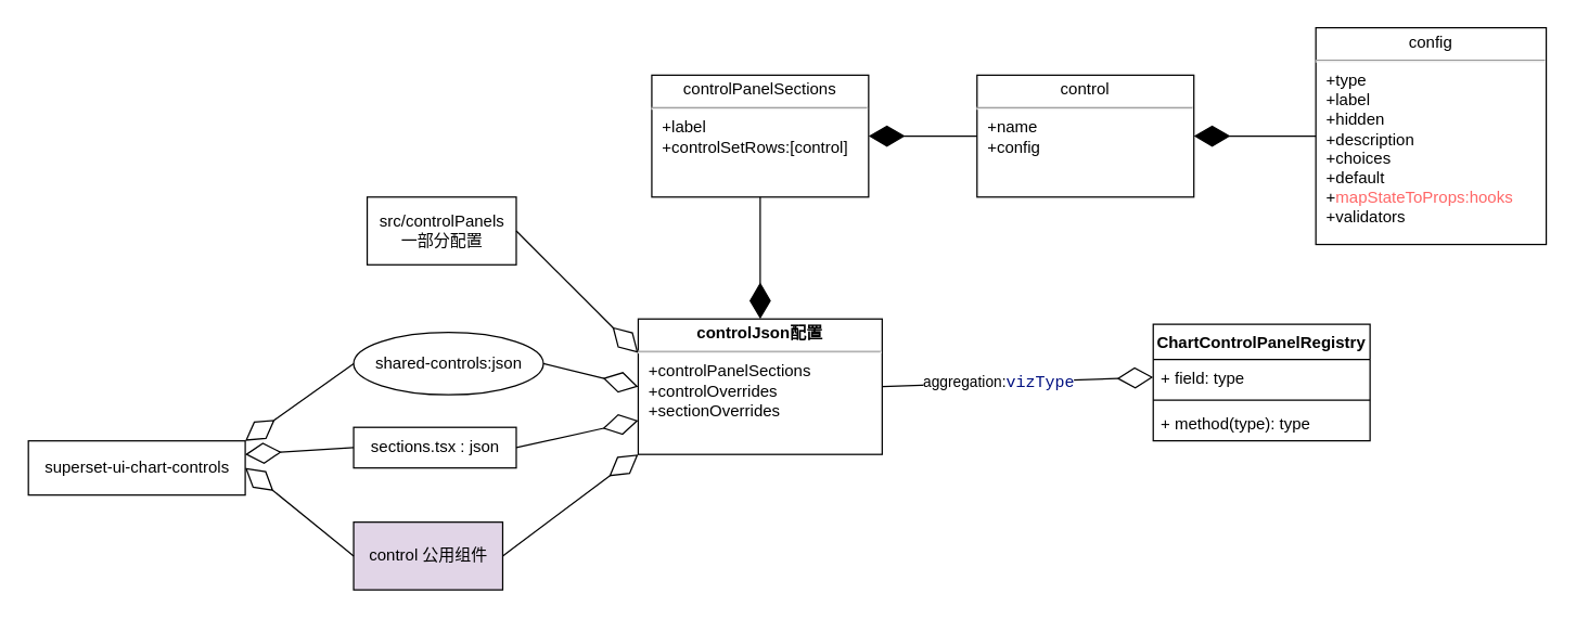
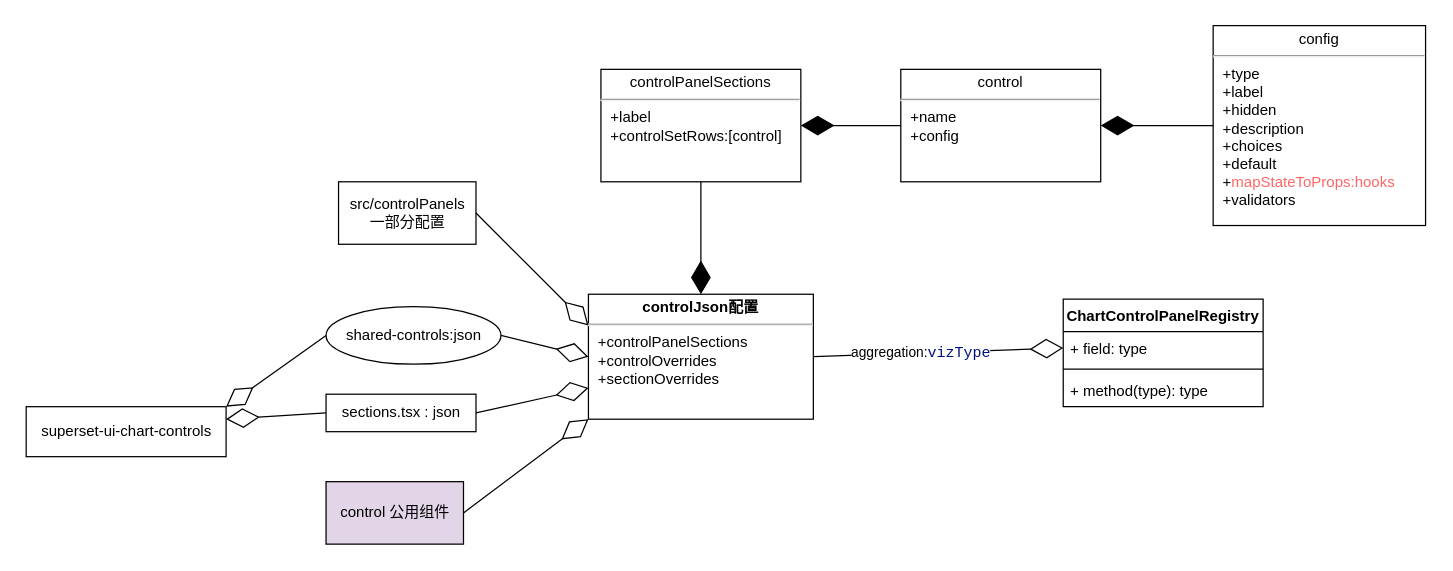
  <mxCell id="0" />
  <mxCell id="1" parent="0" />
  <mxCell id="2" value="ChartControlPanelRegistry" style="swimlane;fontStyle=1;align=center;verticalAlign=top;childLayout=stackLayout;horizontal=1;startSize=26;horizontalStack=0;resizeParent=1;resizeParentMax=0;resizeLast=0;collapsible=1;marginBottom=0;" vertex="1" parent="1"><mxGeometry x="850" y="239" width="160" height="86" as="geometry" /></mxCell>
  <mxCell id="3" value="+ field: type" style="text;strokeColor=none;fillColor=none;align=left;verticalAlign=top;spacingLeft=4;spacingRight=4;overflow=hidden;rotatable=0;points=[[0,0.5],[1,0.5]];portConstraint=eastwest;" vertex="1" parent="2"><mxGeometry y="26" width="160" height="26" as="geometry" /></mxCell>
  <mxCell id="4" value="" style="line;strokeWidth=1;fillColor=none;align=left;verticalAlign=middle;spacingTop=-1;spacingLeft=3;spacingRight=3;rotatable=0;labelPosition=right;points=[];portConstraint=eastwest;" vertex="1" parent="2"><mxGeometry y="52" width="160" height="8" as="geometry" /></mxCell>
  <mxCell id="5" value="+ method(type): type" style="text;strokeColor=none;fillColor=none;align=left;verticalAlign=top;spacingLeft=4;spacingRight=4;overflow=hidden;rotatable=0;points=[[0,0.5],[1,0.5]];portConstraint=eastwest;" vertex="1" parent="2"><mxGeometry y="60" width="160" height="26" as="geometry" /></mxCell>
  <mxCell id="6" value="" style="endArrow=diamondThin;endFill=0;endSize=24;html=1;rounded=0;entryX=0;entryY=0.5;entryDx=0;entryDy=0;exitX=1;exitY=0.5;exitDx=0;exitDy=0;" edge="1" parent="1" source="20" target="3"><mxGeometry width="160" relative="1" as="geometry"><mxPoint x="570" y="258" as="sourcePoint" /><mxPoint x="620" y="257.5" as="targetPoint" /></mxGeometry></mxCell>
  <mxCell id="7" value="aggregation:&lt;span style=&quot;color: rgb(0 , 16 , 128) ; font-family: &amp;#34;menlo&amp;#34; , &amp;#34;monaco&amp;#34; , &amp;#34;courier new&amp;#34; , monospace ; font-size: 12px&quot;&gt;vizType&lt;/span&gt;" style="edgeLabel;html=1;align=center;verticalAlign=middle;resizable=0;points=[];" vertex="1" connectable="0" parent="6"><mxGeometry x="-0.144" y="-1" relative="1" as="geometry"><mxPoint as="offset" /></mxGeometry></mxCell>
  <mxCell id="8" value="src/controlPanels&lt;br&gt;一部分配置" style="html=1;" vertex="1" parent="1"><mxGeometry x="270" y="145" width="110" height="50" as="geometry" /></mxCell>
  <mxCell id="9" value="superset-ui-chart-controls" style="html=1;" vertex="1" parent="1"><mxGeometry x="20" y="325" width="160" height="40" as="geometry" /></mxCell>
  <mxCell id="10" value="control 公用组件" style="html=1;fillColor=#e1d5e7;" vertex="1" parent="1"><mxGeometry x="260" y="385" width="110" height="50" as="geometry" /></mxCell>
- <mxCell id="11" value="" style="endArrow=diamondThin;endFill=0;endSize=24;html=1;rounded=0;entryX=1;entryY=0.5;entryDx=0;entryDy=0;exitX=0;exitY=0.5;exitDx=0;exitDy=0;" edge="1" parent="1" source="10" target="9"><mxGeometry width="160" relative="1" as="geometry"><mxPoint x="560" y="145" as="sourcePoint" /><mxPoint x="720" y="145" as="targetPoint" /></mxGeometry></mxCell>
  <mxCell id="12" value="sections.tsx : json" style="html=1;" vertex="1" parent="1"><mxGeometry x="260" y="315" width="120" height="30" as="geometry" /></mxCell>
  <mxCell id="13" value="shared-controls:json" style="ellipse;html=1;" vertex="1" parent="1"><mxGeometry x="260" y="245" width="140" height="46" as="geometry" /></mxCell>
  <mxCell id="14" value="" style="endArrow=diamondThin;endFill=0;endSize=24;html=1;rounded=0;entryX=1;entryY=0.25;entryDx=0;entryDy=0;exitX=0;exitY=0.5;exitDx=0;exitDy=0;" edge="1" parent="1" source="12" target="9"><mxGeometry width="160" relative="1" as="geometry"><mxPoint x="290" y="410" as="sourcePoint" /><mxPoint x="210" y="295" as="targetPoint" /></mxGeometry></mxCell>
  <mxCell id="15" value="" style="endArrow=diamondThin;endFill=0;endSize=24;html=1;rounded=0;entryX=1;entryY=0;entryDx=0;entryDy=0;exitX=0;exitY=0.5;exitDx=0;exitDy=0;" edge="1" parent="1" source="13" target="9"><mxGeometry width="160" relative="1" as="geometry"><mxPoint x="280" y="430" as="sourcePoint" /><mxPoint x="200" y="315" as="targetPoint" /></mxGeometry></mxCell>
  <mxCell id="16" value="" style="endArrow=diamondThin;endFill=0;endSize=24;html=1;rounded=0;entryX=0;entryY=1;entryDx=0;entryDy=0;exitX=1;exitY=0.5;exitDx=0;exitDy=0;" edge="1" parent="1" source="10" target="20"><mxGeometry width="160" relative="1" as="geometry"><mxPoint x="570" y="378" as="sourcePoint" /><mxPoint x="460" y="258" as="targetPoint" /></mxGeometry></mxCell>
  <mxCell id="17" value="" style="endArrow=diamondThin;endFill=0;endSize=24;html=1;rounded=0;exitX=1;exitY=0.5;exitDx=0;exitDy=0;entryX=0;entryY=0.75;entryDx=0;entryDy=0;" edge="1" parent="1" source="12" target="20"><mxGeometry width="160" relative="1" as="geometry"><mxPoint x="510" y="415" as="sourcePoint" /><mxPoint x="460" y="255" as="targetPoint" /></mxGeometry></mxCell>
  <mxCell id="18" value="" style="endArrow=diamondThin;endFill=0;endSize=24;html=1;rounded=0;exitX=1;exitY=0.5;exitDx=0;exitDy=0;entryX=0;entryY=0.25;entryDx=0;entryDy=0;" edge="1" parent="1" source="8" target="20"><mxGeometry width="160" relative="1" as="geometry"><mxPoint x="410" y="145" as="sourcePoint" /><mxPoint x="460" y="233" as="targetPoint" /></mxGeometry></mxCell>
  <mxCell id="19" value="" style="endArrow=diamondThin;endFill=0;endSize=24;html=1;rounded=0;exitX=1;exitY=0.5;exitDx=0;exitDy=0;entryX=0;entryY=0.5;entryDx=0;entryDy=0;" edge="1" parent="1" source="13" target="20"><mxGeometry width="160" relative="1" as="geometry"><mxPoint x="560" y="505" as="sourcePoint" /><mxPoint x="460" y="245.5" as="targetPoint" /></mxGeometry></mxCell>
  <mxCell id="20" value="&lt;p style=&quot;margin: 4px 0px 0px ; text-align: center&quot;&gt;&lt;b&gt;controlJson配置&lt;/b&gt;&lt;/p&gt;&lt;hr&gt;&lt;p style=&quot;margin: 0px ; margin-left: 8px&quot;&gt;+controlPanelSections&lt;br&gt;+controlOverrides&lt;br&gt;&lt;/p&gt;&lt;p style=&quot;margin: 0px ; margin-left: 8px&quot;&gt;+sectionOverrides&lt;/p&gt;" style="verticalAlign=top;align=left;overflow=fill;fontSize=12;fontFamily=Helvetica;html=1;" vertex="1" parent="1"><mxGeometry x="470" y="235" width="180" height="100" as="geometry" /></mxCell>
  <mxCell id="21" value="&lt;p style=&quot;margin: 4px 0px 0px ; text-align: center&quot;&gt;controlPanelSections&lt;/p&gt;&lt;hr&gt;&lt;p style=&quot;margin: 0px ; margin-left: 8px&quot;&gt;+label&lt;/p&gt;&lt;p style=&quot;margin: 0px ; margin-left: 8px&quot;&gt;+controlSetRows:[control]&lt;/p&gt;" style="verticalAlign=top;align=left;overflow=fill;fontSize=12;fontFamily=Helvetica;html=1;" vertex="1" parent="1"><mxGeometry x="480" y="55" width="160" height="90" as="geometry" /></mxCell>
  <mxCell id="22" value="" style="endArrow=diamondThin;endFill=1;endSize=24;html=1;rounded=0;exitX=0.5;exitY=1;exitDx=0;exitDy=0;entryX=0.5;entryY=0;entryDx=0;entryDy=0;" edge="1" parent="1" source="21" target="20"><mxGeometry width="160" relative="1" as="geometry"><mxPoint x="490" y="375" as="sourcePoint" /><mxPoint x="650" y="375" as="targetPoint" /></mxGeometry></mxCell>
  <mxCell id="23" value="&lt;p style=&quot;margin: 4px 0px 0px ; text-align: center&quot;&gt;control&lt;/p&gt;&lt;hr&gt;&lt;p style=&quot;margin: 0px ; margin-left: 8px&quot;&gt;+name&lt;/p&gt;&lt;p style=&quot;margin: 0px ; margin-left: 8px&quot;&gt;+config&lt;/p&gt;" style="verticalAlign=top;align=left;overflow=fill;fontSize=12;fontFamily=Helvetica;html=1;" vertex="1" parent="1"><mxGeometry x="720" y="55" width="160" height="90" as="geometry" /></mxCell>
  <mxCell id="24" value="&lt;p style=&quot;margin: 4px 0px 0px ; text-align: center&quot;&gt;config&lt;/p&gt;&lt;hr&gt;&lt;p style=&quot;margin: 0px ; margin-left: 8px&quot;&gt;+type&lt;br style=&quot;padding: 0px ; margin: 0px&quot;&gt;+label&lt;br style=&quot;padding: 0px ; margin: 0px&quot;&gt;+hidden&lt;br style=&quot;padding: 0px ; margin: 0px&quot;&gt;+description&lt;br style=&quot;padding: 0px ; margin: 0px&quot;&gt;+choices&lt;br style=&quot;padding: 0px ; margin: 0px&quot;&gt;+default&lt;br style=&quot;padding: 0px ; margin: 0px&quot;&gt;+&lt;font color=&quot;#ff6666&quot;&gt;mapStateToProps:hooks&lt;/font&gt;&lt;br style=&quot;padding: 0px ; margin: 0px&quot;&gt;+validators&lt;br&gt;&lt;/p&gt;" style="verticalAlign=top;align=left;overflow=fill;fontSize=12;fontFamily=Helvetica;html=1;" vertex="1" parent="1"><mxGeometry x="970" y="20" width="170" height="160" as="geometry" /></mxCell>
  <mxCell id="25" value="" style="endArrow=diamondThin;endFill=1;endSize=24;html=1;rounded=0;exitX=0;exitY=0.5;exitDx=0;exitDy=0;entryX=1;entryY=0.5;entryDx=0;entryDy=0;" edge="1" parent="1" source="23" target="21"><mxGeometry width="160" relative="1" as="geometry"><mxPoint x="570" y="155" as="sourcePoint" /><mxPoint x="570" y="245" as="targetPoint" /></mxGeometry></mxCell>
  <mxCell id="26" value="" style="endArrow=diamondThin;endFill=1;endSize=24;html=1;rounded=0;exitX=0;exitY=0.5;exitDx=0;exitDy=0;entryX=1;entryY=0.5;entryDx=0;entryDy=0;" edge="1" parent="1" source="24" target="23"><mxGeometry width="160" relative="1" as="geometry"><mxPoint x="580" y="165" as="sourcePoint" /><mxPoint x="580" y="255" as="targetPoint" /></mxGeometry></mxCell>
